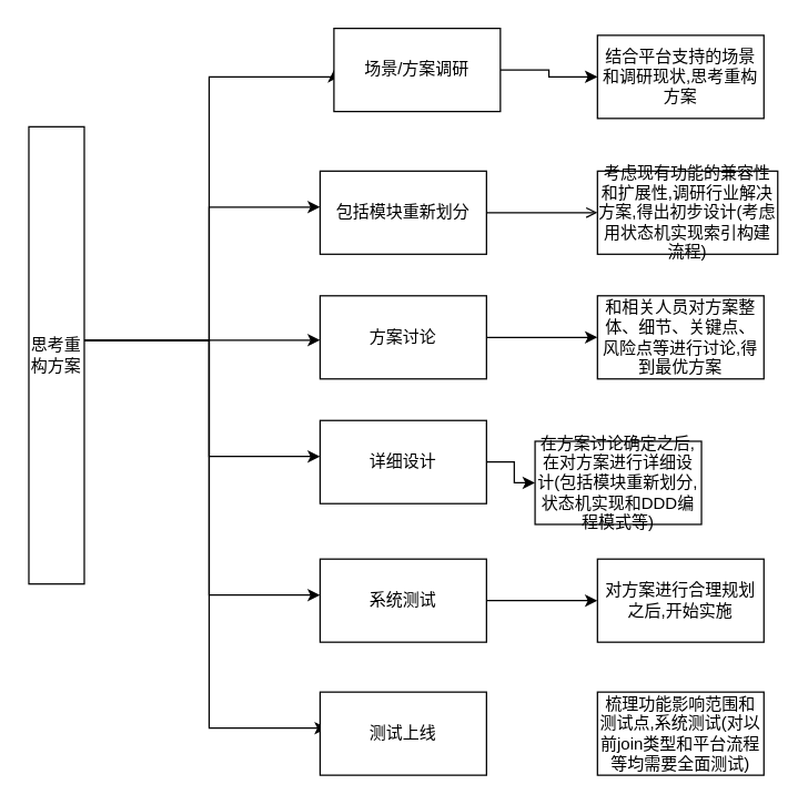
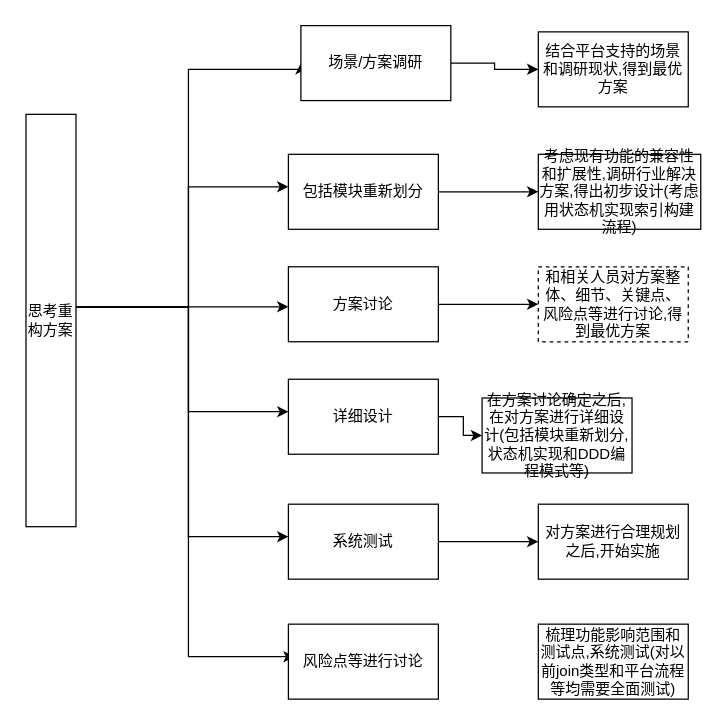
  <mxCell id="0" />
  <mxCell id="1" parent="0" />
  <mxCell id="2" style="edgeStyle=orthogonalEdgeStyle;rounded=0;orthogonalLoop=1;jettySize=auto;html=1;entryX=0;entryY=0.5;entryDx=0;entryDy=0;" parent="1" edge="1"><mxGeometry relative="1" as="geometry"><Array as="points"><mxPoint x="50" y="245" /></Array><mxPoint x="50" y="247" as="sourcePoint" /><mxPoint x="230" y="245" as="targetPoint" /></mxGeometry></mxCell>
  <mxCell id="3" style="edgeStyle=orthogonalEdgeStyle;rounded=0;orthogonalLoop=1;jettySize=auto;html=1;entryX=0;entryY=0.5;entryDx=0;entryDy=0;" parent="1" target="10" edge="1"><mxGeometry relative="1" as="geometry"><mxPoint x="220" y="55" as="targetPoint" /><mxPoint x="60" y="245" as="sourcePoint" /><Array as="points"><mxPoint x="150" y="245" /><mxPoint x="150" y="55" /></Array></mxGeometry></mxCell>
  <mxCell id="4" style="edgeStyle=orthogonalEdgeStyle;rounded=0;orthogonalLoop=1;jettySize=auto;html=1;entryX=0;entryY=0.5;entryDx=0;entryDy=0;" parent="1" edge="1"><mxGeometry relative="1" as="geometry"><mxPoint x="60" y="245" as="sourcePoint" /><mxPoint x="230" y="149" as="targetPoint" /><Array as="points"><mxPoint x="150" y="245" /><mxPoint x="150" y="149" /></Array></mxGeometry></mxCell>
  <mxCell id="5" style="edgeStyle=orthogonalEdgeStyle;rounded=0;orthogonalLoop=1;jettySize=auto;html=1;entryX=0;entryY=0.5;entryDx=0;entryDy=0;" parent="1" edge="1"><mxGeometry relative="1" as="geometry"><mxPoint x="60" y="245" as="sourcePoint" /><mxPoint x="230" y="329" as="targetPoint" /><Array as="points"><mxPoint x="150" y="245" /><mxPoint x="150" y="329" /></Array></mxGeometry></mxCell>
  <mxCell id="6" style="edgeStyle=orthogonalEdgeStyle;rounded=0;orthogonalLoop=1;jettySize=auto;html=1;entryX=0;entryY=0.5;entryDx=0;entryDy=0;" parent="1" edge="1"><mxGeometry relative="1" as="geometry"><mxPoint x="60" y="245" as="sourcePoint" /><mxPoint x="230" y="429" as="targetPoint" /><Array as="points"><mxPoint x="150" y="245" /><mxPoint x="150" y="429" /></Array></mxGeometry></mxCell>
  <mxCell id="7" style="edgeStyle=orthogonalEdgeStyle;rounded=0;orthogonalLoop=1;jettySize=auto;html=1;entryX=0;entryY=0.5;entryDx=0;entryDy=0;" parent="1" edge="1"><mxGeometry relative="1" as="geometry"><mxPoint x="65" y="245" as="sourcePoint" /><mxPoint x="235" y="525" as="targetPoint" /><Array as="points"><mxPoint x="150" y="245" /><mxPoint x="150" y="525" /></Array></mxGeometry></mxCell>
  <mxCell id="8" value="思考重构方案" style="rounded=0;whiteSpace=wrap;html=1;" parent="1" vertex="1"><mxGeometry x="20" y="91" width="40" height="330" as="geometry" /></mxCell>
  <mxCell id="9" style="edgeStyle=orthogonalEdgeStyle;rounded=0;orthogonalLoop=1;jettySize=auto;html=1;entryX=0;entryY=0.5;entryDx=0;entryDy=0;" parent="1" source="10" target="15" edge="1"><mxGeometry relative="1" as="geometry" /></mxCell>
  <mxCell id="10" value="&lt;span&gt;场景/方案调研&lt;/span&gt;" style="rounded=0;whiteSpace=wrap;html=1;" parent="1" vertex="1"><mxGeometry x="240" y="20" width="120" height="60" as="geometry" /></mxCell>
- <mxCell id="11" value="" style="edgeStyle=orthogonalEdgeStyle;rounded=0;orthogonalLoop=1;jettySize=auto;html=1;endArrow=open;" parent="1" source="12" target="18" edge="1"><mxGeometry relative="1" as="geometry" /></mxCell>
+ <mxCell id="11" value="" style="edgeStyle=orthogonalEdgeStyle;rounded=0;orthogonalLoop=1;jettySize=auto;html=1;" parent="1" source="12" target="18" edge="1"><mxGeometry relative="1" as="geometry" /></mxCell>
  <mxCell id="12" value="包括模块重新划分" style="rounded=0;whiteSpace=wrap;html=1;" parent="1" vertex="1"><mxGeometry x="230" y="123" width="120" height="60" as="geometry" /></mxCell>
  <mxCell id="13" value="" style="edgeStyle=orthogonalEdgeStyle;rounded=0;orthogonalLoop=1;jettySize=auto;html=1;" parent="1" source="14" target="20" edge="1"><mxGeometry relative="1" as="geometry" /></mxCell>
  <mxCell id="14" value="系统测试" style="rounded=0;whiteSpace=wrap;html=1;" parent="1" vertex="1"><mxGeometry x="230" y="403" width="120" height="60" as="geometry" /></mxCell>
- <mxCell id="15" value="结合平台支持的场景和调研现状,思考重构方案" style="rounded=0;whiteSpace=wrap;html=1;" parent="1" vertex="1"><mxGeometry x="430" y="25" width="120" height="60" as="geometry" /></mxCell>
+ <mxCell id="15" value="结合平台支持的场景和调研现状,得到最优方案" style="rounded=0;whiteSpace=wrap;html=1;" parent="1" vertex="1"><mxGeometry x="430" y="25" width="120" height="60" as="geometry" /></mxCell>
  <mxCell id="16" value="" style="edgeStyle=orthogonalEdgeStyle;rounded=0;orthogonalLoop=1;jettySize=auto;html=1;" parent="1" source="17" target="19" edge="1"><mxGeometry relative="1" as="geometry" /></mxCell>
  <mxCell id="17" value="方案讨论" style="rounded=0;whiteSpace=wrap;html=1;" parent="1" vertex="1"><mxGeometry x="230" y="213" width="120" height="60" as="geometry" /></mxCell>
  <mxCell id="18" value="考虑现有功能的兼容性和扩展性,调研行业解决方案,得出初步设计(考虑用状态机实现索引构建流程)" style="rounded=0;whiteSpace=wrap;html=1;" parent="1" vertex="1"><mxGeometry x="430" y="123" width="130" height="60" as="geometry" /></mxCell>
- <mxCell id="19" value="和相关人员对方案整体、细节、关键点、风险点等进行讨论,得到最优方案" style="rounded=0;whiteSpace=wrap;html=1;" parent="1" vertex="1"><mxGeometry x="430" y="213" width="120" height="60" as="geometry" /></mxCell>
+ <mxCell id="19" value="和相关人员对方案整体、细节、关键点、风险点等进行讨论,得到最优方案" style="rounded=0;whiteSpace=wrap;html=1;dashed=1;" parent="1" vertex="1"><mxGeometry x="430" y="213" width="120" height="60" as="geometry" /></mxCell>
  <mxCell id="20" value="对方案进行合理规划之后,开始实施" style="rounded=0;whiteSpace=wrap;html=1;" parent="1" vertex="1"><mxGeometry x="430" y="403" width="120" height="60" as="geometry" /></mxCell>
  <mxCell id="21" value="" style="edgeStyle=orthogonalEdgeStyle;rounded=0;orthogonalLoop=1;jettySize=auto;html=1;" parent="1" source="22" target="23" edge="1"><mxGeometry relative="1" as="geometry" /></mxCell>
  <mxCell id="22" value="详细设计" style="rounded=0;whiteSpace=wrap;html=1;" parent="1" vertex="1"><mxGeometry x="230" y="303" width="120" height="60" as="geometry" /></mxCell>
  <mxCell id="23" value="在方案讨论确定之后,在对方案进行详细设计(包括模块重新划分,状态机实现和DDD编程模式等)" style="rounded=0;whiteSpace=wrap;html=1;" parent="1" vertex="1"><mxGeometry x="385" y="318" width="120" height="60" as="geometry" /></mxCell>
- <mxCell id="24" value="测试上线" style="rounded=0;whiteSpace=wrap;html=1;" parent="1" vertex="1"><mxGeometry x="230" y="499" width="120" height="60" as="geometry" /></mxCell>
+ <mxCell id="24" value="风险点等进行讨论" style="rounded=0;whiteSpace=wrap;html=1;" parent="1" vertex="1"><mxGeometry x="230" y="499" width="120" height="60" as="geometry" /></mxCell>
  <mxCell id="25" value="梳理功能影响范围和测试点,系统测试(对以前join类型和平台流程等均需要全面测试)" style="rounded=0;whiteSpace=wrap;html=1;" parent="1" vertex="1"><mxGeometry x="430" y="499" width="120" height="60" as="geometry" /></mxCell>
